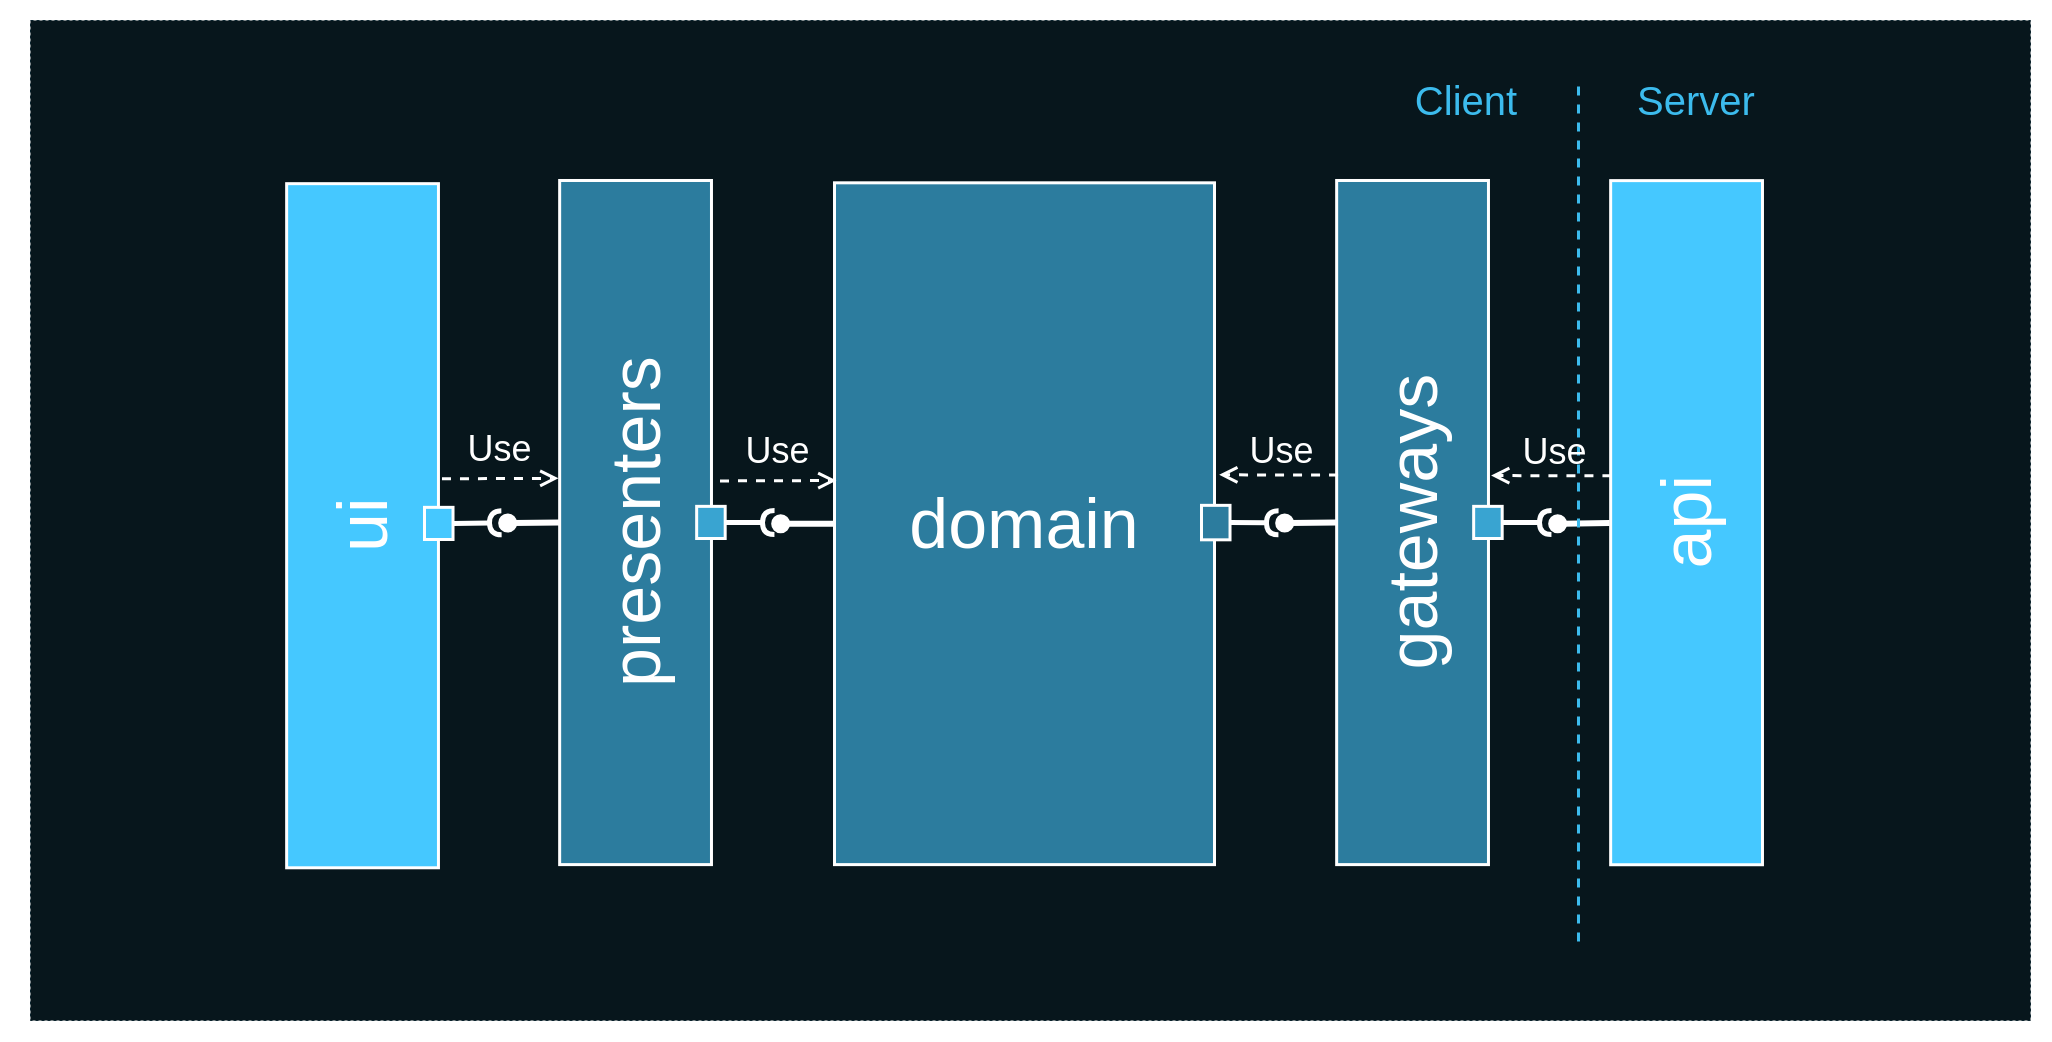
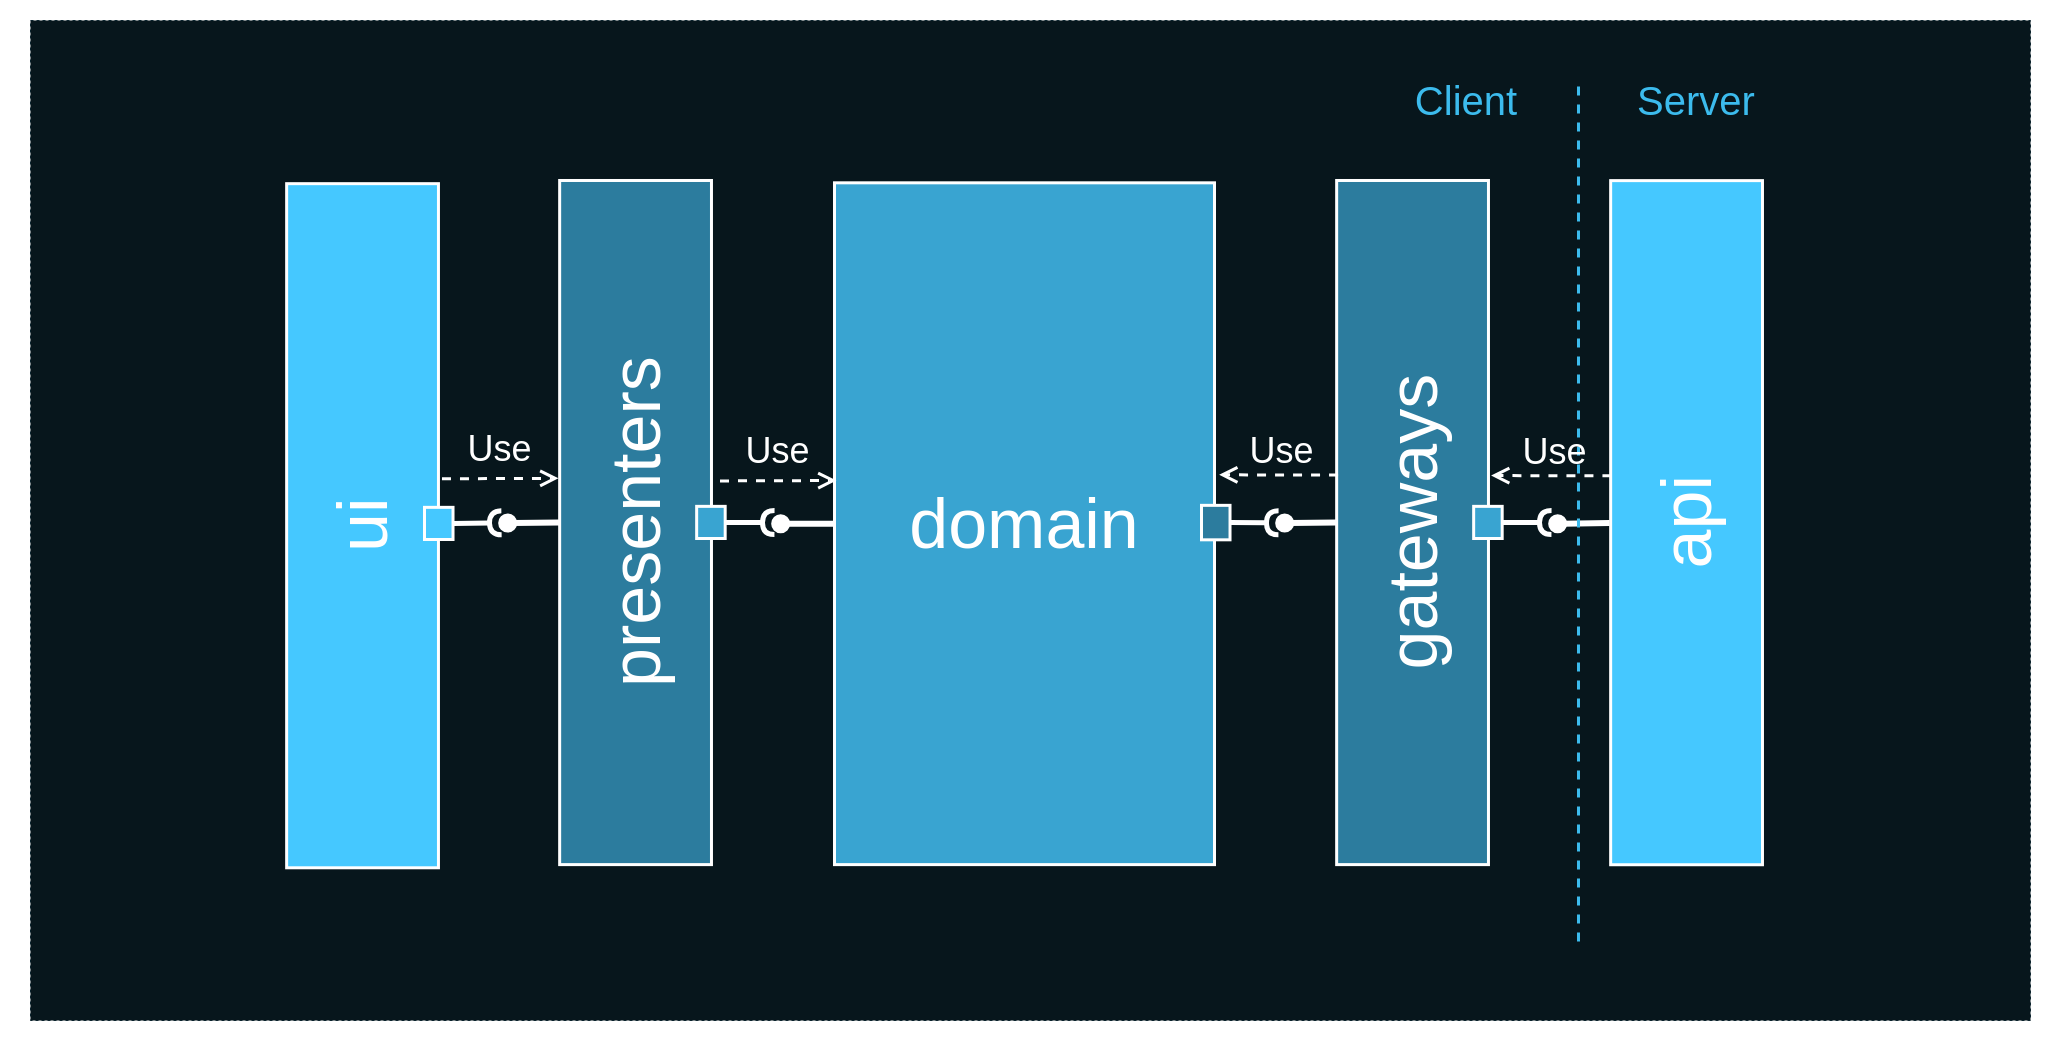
  <mxCell id="0" />
  <mxCell id="1" parent="0" />
  <mxCell id="2" value="" style="rounded=0;whiteSpace=wrap;html=1;fillColor=#07161C;fontSize=30;fontColor=#FFFFFF;strokeColor=#0C242E;dashed=1;" parent="1" vertex="1"><mxGeometry x="30" y="20" width="2000" height="1000" as="geometry" /></mxCell>
  <mxCell id="3" value="&lt;font style=&quot;font-size: 70px&quot;&gt;ui&lt;/font&gt;" style="html=1;dropTarget=0;strokeColor=#FFFFFF;strokeWidth=3;fillColor=#45C8FF;fontSize=70;fontColor=#FFFFFF;labelPosition=center;verticalLabelPosition=middle;align=center;verticalAlign=middle;rotation=-90;fontFamily=Helvetica;" parent="1" vertex="1"><mxGeometry x="20" y="449.32" width="684.12" height="151.81" as="geometry" /></mxCell>
  <mxCell id="4" value="" style="rounded=0;orthogonalLoop=1;jettySize=auto;html=1;endArrow=none;endFill=0;fontSize=40;fontColor=#FFFFFF;strokeColor=#FFFFFF;strokeWidth=6;exitX=0.75;exitY=0;exitDx=0;exitDy=0;" parent="1" target="5" edge="1"><mxGeometry relative="1" as="geometry"><mxPoint x="1609.155" y="522.525" as="sourcePoint" /><mxPoint x="1132.16" y="413.31" as="targetPoint" /></mxGeometry></mxCell>
  <mxCell id="5" value="" style="ellipse;whiteSpace=wrap;html=1;fontFamily=Helvetica;fontSize=12;fontColor=#FFFFFF;align=center;strokeColor=#FFFFFF;fillColor=#ffffff;points=[];aspect=fixed;resizable=0;strokeWidth=9;" parent="1" vertex="1"><mxGeometry x="1552.16" y="518.19" width="10" height="10" as="geometry" /></mxCell>
  <mxCell id="6" value="&lt;font style=&quot;font-size: 70px;&quot;&gt;api&lt;/font&gt;" style="html=1;dropTarget=0;strokeColor=#FFFFFF;strokeWidth=3;fillColor=#45C8FF;fontSize=70;fontColor=#FFFFFF;labelPosition=center;verticalLabelPosition=middle;align=center;verticalAlign=middle;rotation=-90;fontFamily=Helvetica;" parent="1" vertex="1"><mxGeometry x="1344" y="446.28" width="684.12" height="151.81" as="geometry" /></mxCell>
  <mxCell id="7" value="" style="rounded=0;orthogonalLoop=1;jettySize=auto;html=1;endArrow=halfCircle;endFill=0;endSize=6;strokeWidth=5;fontFamily=Helvetica;fontSize=70;fontColor=#3CBBED;strokeColor=#FFFFFF;exitX=1;exitY=0.5;exitDx=0;exitDy=0;" parent="1" source="10" edge="1"><mxGeometry relative="1" as="geometry"><mxPoint x="1473.68" y="521.478" as="sourcePoint" /><mxPoint x="1551" y="522.11" as="targetPoint" /></mxGeometry></mxCell>
  <mxCell id="8" value="" style="group" parent="1" vertex="1" connectable="0"><mxGeometry x="1336.155" y="179.995" width="166.525" height="684.12" as="geometry" /></mxCell>
  <mxCell id="9" value="&lt;font style=&quot;font-size: 70px&quot;&gt;gateways&lt;br&gt;&lt;/font&gt;" style="html=1;dropTarget=0;strokeColor=#FFFFFF;strokeWidth=3;fillColor=#2c7c9e;fontSize=70;fontColor=#FFFFFF;labelPosition=center;verticalLabelPosition=middle;align=center;verticalAlign=middle;rotation=-90;fontFamily=Helvetica;" parent="8" vertex="1"><mxGeometry x="-266.155" y="266.155" width="684.12" height="151.81" as="geometry" /></mxCell>
  <mxCell id="10" value="" style="rounded=0;whiteSpace=wrap;html=1;fillColor=#39A4D1;strokeColor=#FFFFFF;strokeWidth=3;" parent="8" vertex="1"><mxGeometry x="137.01" y="325.86" width="28.52" height="32.14" as="geometry" /></mxCell>
  <mxCell id="11" value="" style="rounded=0;orthogonalLoop=1;jettySize=auto;html=1;endArrow=none;endFill=0;fontSize=40;fontColor=#FFFFFF;strokeColor=#FFFFFF;strokeWidth=6;exitX=0.5;exitY=0;exitDx=0;exitDy=0;" parent="1" source="9" target="12" edge="1"><mxGeometry relative="1" as="geometry"><mxPoint x="1336.155" y="522.785" as="sourcePoint" /><mxPoint x="859.16" y="413.57" as="targetPoint" /></mxGeometry></mxCell>
  <mxCell id="12" value="" style="ellipse;whiteSpace=wrap;html=1;fontFamily=Helvetica;fontSize=12;fontColor=#FFFFFF;align=center;strokeColor=#FFFFFF;fillColor=#ffffff;points=[];aspect=fixed;resizable=0;strokeWidth=9;" parent="1" vertex="1"><mxGeometry x="1279.16" y="517.45" width="10" height="10" as="geometry" /></mxCell>
  <mxCell id="13" value="" style="rounded=0;orthogonalLoop=1;jettySize=auto;html=1;endArrow=halfCircle;endFill=0;endSize=6;strokeWidth=5;fontFamily=Helvetica;fontSize=70;fontColor=#3CBBED;strokeColor=#FFFFFF;exitX=1;exitY=0.5;exitDx=0;exitDy=0;" parent="1" source="16" edge="1"><mxGeometry relative="1" as="geometry"><mxPoint x="1226.52" y="528.205" as="sourcePoint" /><mxPoint x="1278" y="522.37" as="targetPoint" /></mxGeometry></mxCell>
  <mxCell id="14" value="" style="group;fontColor=#FFFFFF;fontSize=70;labelPosition=center;verticalLabelPosition=middle;align=center;verticalAlign=middle;" parent="1" vertex="1" connectable="0"><mxGeometry x="834" y="182.32" width="398.52" height="681.8" as="geometry" /></mxCell>
- <mxCell id="15" value="domain" style="rounded=0;whiteSpace=wrap;html=1;strokeColor=#FFFFFF;strokeWidth=3;fillColor=#2C7C9E;fontFamily=Helvetica;fontSize=70;fontColor=#FFFFFF;labelPosition=center;verticalLabelPosition=middle;align=center;verticalAlign=middle;" parent="14" vertex="1"><mxGeometry width="380" height="681.8" as="geometry" /></mxCell>
+ <mxCell id="15" value="domain" style="rounded=0;whiteSpace=wrap;html=1;strokeColor=#FFFFFF;strokeWidth=3;fillColor=#39a4d1;fontFamily=Helvetica;fontSize=70;fontColor=#FFFFFF;labelPosition=center;verticalLabelPosition=middle;align=center;verticalAlign=middle;" parent="14" vertex="1"><mxGeometry width="380" height="681.8" as="geometry" /></mxCell>
  <mxCell id="16" value="" style="rounded=0;whiteSpace=wrap;html=1;fillColor=#2C7C9E;strokeColor=#FFFFFF;strokeWidth=3;" parent="14" vertex="1"><mxGeometry x="367" y="322.53" width="28.52" height="34.47" as="geometry" /></mxCell>
  <mxCell id="17" value="" style="rounded=0;orthogonalLoop=1;jettySize=auto;html=1;endArrow=none;endFill=0;fontSize=40;fontColor=#FFFFFF;strokeColor=#FFFFFF;strokeWidth=6;exitX=0;exitY=0.5;exitDx=0;exitDy=0;" parent="1" source="15" target="18" edge="1"><mxGeometry relative="1" as="geometry"><mxPoint x="782.155" y="502.525" as="sourcePoint" /><mxPoint x="305.16" y="393.31" as="targetPoint" /></mxGeometry></mxCell>
  <mxCell id="18" value="" style="ellipse;whiteSpace=wrap;html=1;fontFamily=Helvetica;fontSize=12;fontColor=#FFFFFF;align=center;strokeColor=#FFFFFF;fillColor=#ffffff;points=[];aspect=fixed;resizable=0;strokeWidth=9;" parent="1" vertex="1"><mxGeometry x="775.16" y="518.19" width="10" height="10" as="geometry" /></mxCell>
  <mxCell id="19" value="" style="rounded=0;orthogonalLoop=1;jettySize=auto;html=1;endArrow=halfCircle;endFill=0;endSize=6;strokeWidth=5;fontFamily=Helvetica;fontSize=70;fontColor=#3CBBED;strokeColor=#FFFFFF;exitX=1;exitY=0.5;exitDx=0;exitDy=0;" parent="1" source="27" edge="1"><mxGeometry relative="1" as="geometry"><mxPoint x="696.68" y="521.478" as="sourcePoint" /><mxPoint x="774" y="522.11" as="targetPoint" /></mxGeometry></mxCell>
  <mxCell id="20" value="" style="rounded=0;orthogonalLoop=1;jettySize=auto;html=1;endArrow=none;endFill=0;fontSize=40;fontColor=#FFFFFF;strokeColor=#FFFFFF;strokeWidth=6;exitX=0.5;exitY=0;exitDx=0;exitDy=0;" parent="1" source="26" target="21" edge="1"><mxGeometry relative="1" as="geometry"><mxPoint x="559.155" y="522.785" as="sourcePoint" /><mxPoint x="82.16" y="413.57" as="targetPoint" /></mxGeometry></mxCell>
  <mxCell id="21" value="" style="ellipse;whiteSpace=wrap;html=1;fontFamily=Helvetica;fontSize=12;fontColor=#FFFFFF;align=center;strokeColor=#FFFFFF;fillColor=#ffffff;points=[];aspect=fixed;resizable=0;strokeWidth=9;" parent="1" vertex="1"><mxGeometry x="502.16" y="517.45" width="10" height="10" as="geometry" /></mxCell>
  <mxCell id="22" value="" style="rounded=0;orthogonalLoop=1;jettySize=auto;html=1;endArrow=halfCircle;endFill=0;endSize=6;strokeWidth=5;fontFamily=Helvetica;fontSize=70;fontColor=#3CBBED;strokeColor=#FFFFFF;exitX=1;exitY=0.5;exitDx=0;exitDy=0;" parent="1" source="23" edge="1"><mxGeometry relative="1" as="geometry"><mxPoint x="449.52" y="528.205" as="sourcePoint" /><mxPoint x="501" y="522.37" as="targetPoint" /></mxGeometry></mxCell>
  <mxCell id="23" value="" style="rounded=0;whiteSpace=wrap;html=1;fillColor=#45C8FF;strokeColor=#FFFFFF;strokeWidth=3;" parent="1" vertex="1"><mxGeometry x="424" y="506.85" width="28.52" height="32.15" as="geometry" /></mxCell>
  <mxCell id="24" value="" style="group" parent="1" vertex="1" connectable="0"><mxGeometry x="559.155" y="179.995" width="166.525" height="684.12" as="geometry" /></mxCell>
  <mxCell id="25" value="" style="group" parent="24" vertex="1" connectable="0"><mxGeometry width="166.525" height="684.12" as="geometry" /></mxCell>
  <mxCell id="26" value="&lt;font style=&quot;font-size: 70px&quot;&gt;presenters&lt;br&gt;&lt;/font&gt;" style="html=1;dropTarget=0;strokeColor=#FFFFFF;strokeWidth=3;fillColor=#2c7c9e;fontSize=70;fontColor=#FFFFFF;labelPosition=center;verticalLabelPosition=middle;align=center;verticalAlign=middle;rotation=-90;fontFamily=Helvetica;" parent="25" vertex="1"><mxGeometry x="-266.155" y="266.155" width="684.12" height="151.81" as="geometry" /></mxCell>
  <mxCell id="27" value="" style="rounded=0;whiteSpace=wrap;html=1;fillColor=#39A4D1;strokeColor=#FFFFFF;strokeWidth=3;" parent="25" vertex="1"><mxGeometry x="137.01" y="325.86" width="28.52" height="32.14" as="geometry" /></mxCell>
  <mxCell id="28" value="" style="endArrow=none;dashed=1;html=1;labelBackgroundColor=none;strokeColor=#3CBBED;strokeWidth=3;fontFamily=Helvetica;fontSize=43;fontColor=#FFFFFF;exitX=0.774;exitY=0.93;exitDx=0;exitDy=0;exitPerimeter=0;entryX=0.77;entryY=0.09;entryDx=0;entryDy=0;entryPerimeter=0;" parent="1" edge="1"><mxGeometry width="50" height="50" relative="1" as="geometry"><mxPoint x="1578" y="941" as="sourcePoint" /><mxPoint x="1578" y="81" as="targetPoint" /></mxGeometry></mxCell>
  <mxCell id="29" value="Client" style="text;html=1;strokeColor=none;fillColor=none;align=center;verticalAlign=middle;whiteSpace=wrap;rounded=0;fontColor=#3CBBED;fontSize=40;" parent="1" vertex="1"><mxGeometry x="1360" y="70" width="212" height="60" as="geometry" /></mxCell>
  <mxCell id="30" value="Server" style="text;html=1;strokeColor=none;fillColor=none;align=center;verticalAlign=middle;whiteSpace=wrap;rounded=0;fontColor=#3CBBED;fontSize=40;" parent="1" vertex="1"><mxGeometry x="1590" y="70" width="212" height="60" as="geometry" /></mxCell>
  <mxCell id="31" value="Use" style="endArrow=open;endSize=12;dashed=1;html=1;strokeColor=#FFFFFF;strokeWidth=3;fontSize=36;fontColor=#FFFFFF;labelBackgroundColor=none;entryX=0.857;entryY=-0.021;entryDx=0;entryDy=0;entryPerimeter=0;exitX=0.861;exitY=1.01;exitDx=0;exitDy=0;exitPerimeter=0;" parent="1" edge="1"><mxGeometry y="30" width="160" relative="1" as="geometry"><mxPoint x="441.483" y="478.258" as="sourcePoint" /><mxPoint x="557.967" y="477.824" as="targetPoint" /><mxPoint as="offset" /></mxGeometry></mxCell>
  <mxCell id="32" value="Use" style="endArrow=open;endSize=12;dashed=1;html=1;strokeColor=#FFFFFF;strokeWidth=3;fontSize=36;fontColor=#FFFFFF;labelBackgroundColor=none;entryX=0.857;entryY=-0.021;entryDx=0;entryDy=0;entryPerimeter=0;exitX=0.861;exitY=1.01;exitDx=0;exitDy=0;exitPerimeter=0;" parent="1" edge="1"><mxGeometry y="30" width="160" relative="1" as="geometry"><mxPoint x="719.513" y="480.438" as="sourcePoint" /><mxPoint x="835.997" y="480.004" as="targetPoint" /><mxPoint as="offset" /></mxGeometry></mxCell>
  <mxCell id="33" value="Use" style="endArrow=open;endSize=12;dashed=1;html=1;strokeColor=#FFFFFF;strokeWidth=3;fontSize=36;fontColor=#FFFFFF;labelBackgroundColor=none;entryX=1.007;entryY=0.135;entryDx=0;entryDy=0;entryPerimeter=0;exitX=0.862;exitY=-0.004;exitDx=0;exitDy=0;exitPerimeter=0;" parent="1" edge="1"><mxGeometry x="-0.065" y="-24" width="160" relative="1" as="geometry"><mxPoint x="1337.548" y="474.404" as="sourcePoint" /><mxPoint x="1218.66" y="474.363" as="targetPoint" /><mxPoint x="-1" as="offset" /></mxGeometry></mxCell>
  <mxCell id="34" value="Use" style="endArrow=open;endSize=12;dashed=1;html=1;strokeColor=#FFFFFF;strokeWidth=3;fontSize=36;fontColor=#FFFFFF;labelBackgroundColor=none;entryX=0.861;entryY=1.004;entryDx=0;entryDy=0;entryPerimeter=0;exitX=0.861;exitY=-0.008;exitDx=0;exitDy=0;exitPerimeter=0;" parent="1" edge="1"><mxGeometry x="-0.065" y="-24" width="160" relative="1" as="geometry"><mxPoint x="1610.941" y="475.218" as="sourcePoint" /><mxPoint x="1490.572" y="475.088" as="targetPoint" /><mxPoint x="-1" as="offset" /></mxGeometry></mxCell>
